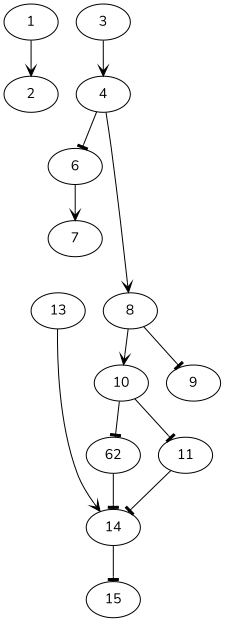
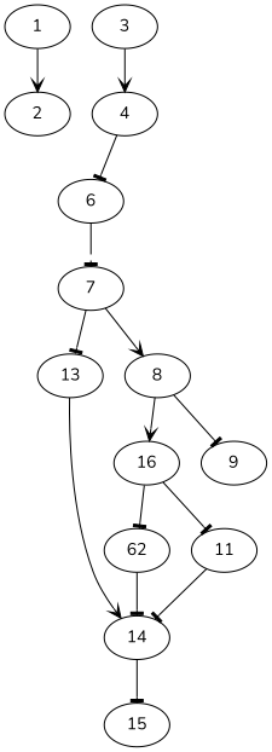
  digraph {
    fontname=Nunito
    node [fontname=Nunito]
    edge [arrowhead=tee fontname=Nunito]
    n1 [label=1]
    n2 [label=2]
    n3 [label=3]
    n4 [label=4]
    n5 [label=6]
    n6 [label=7]
    n7 [label=8]
    n8 [label=13]
    n9 [label=9]
-   n10 [label=10]
+   n10 [label=16]
    n11 [label=14]
    n12 [label=11]
    n13 [label=62]
    n14 [label=15]
    n1 -> n2 [arrowhead=vee]
    n3 -> n4 [arrowhead=vee]
    n4 -> n5
-   n5 -> n6 [arrowhead=vee]
-   n4 -> n7 [arrowhead=vee]
+   n5 -> n6
+   n6 -> n7 [arrowhead=vee]
+   n6 -> n8
    n7 -> n9
    n7 -> n10 [arrowhead=vee]
    n8 -> n11 [arrowhead=vee]
    n10 -> n12
    n10 -> n13
    n11 -> n14
    n12 -> n11
    n13 -> n11
  }
